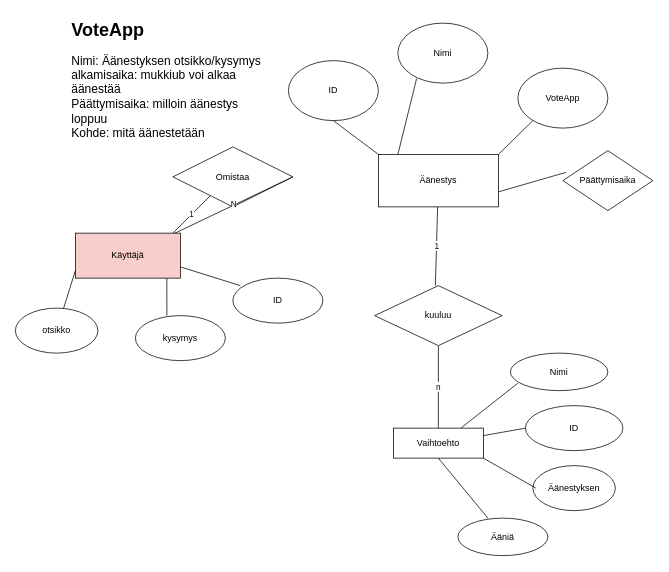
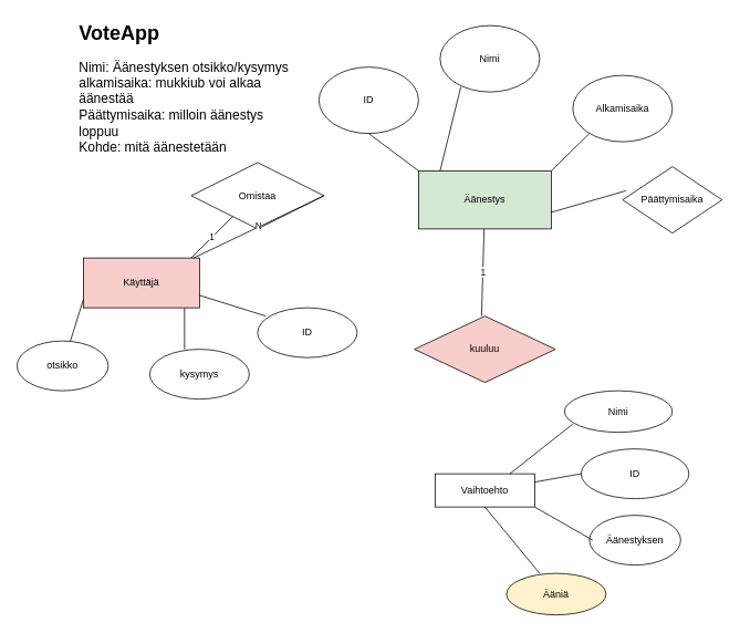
  <mxCell id="0" />
  <mxCell id="1" parent="0" />
  <mxCell id="2" value="ID" style="ellipse;whiteSpace=wrap;html=1;" vertex="1" parent="1"><mxGeometry x="384" y="80" width="120" height="80" as="geometry" /></mxCell>
  <mxCell id="3" value="Nimi" style="ellipse;whiteSpace=wrap;html=1;" vertex="1" parent="1"><mxGeometry x="530" y="30" width="120" height="80" as="geometry" /></mxCell>
- <mxCell id="4" value="VoteApp" style="ellipse;whiteSpace=wrap;html=1;" vertex="1" parent="1"><mxGeometry x="690" y="90" width="120" height="80" as="geometry" /></mxCell>
+ <mxCell id="4" value="Alkamisaika" style="ellipse;whiteSpace=wrap;html=1;" vertex="1" parent="1"><mxGeometry x="690" y="90" width="120" height="80" as="geometry" /></mxCell>
  <mxCell id="5" value="Päättymisaika" style="rhombus;whiteSpace=wrap;html=1;" vertex="1" parent="1"><mxGeometry x="750" y="200" width="120" height="80" as="geometry" /></mxCell>
- <mxCell id="6" value="Äänestys" style="rounded=0;whiteSpace=wrap;html=1;" vertex="1" parent="1"><mxGeometry x="504" y="205" width="160" height="70" as="geometry" /></mxCell>
+ <mxCell id="6" value="Äänestys" style="rounded=0;whiteSpace=wrap;html=1;fillColor=#d5e8d4;" vertex="1" parent="1"><mxGeometry x="504" y="205" width="160" height="70" as="geometry" /></mxCell>
  <mxCell id="7" value="&lt;h1&gt;VoteApp&lt;/h1&gt;&lt;div&gt;&lt;font size=&quot;3&quot;&gt;Nimi: Äänestyksen otsikko/kysymys&lt;/font&gt;&lt;/div&gt;&lt;div&gt;&lt;font size=&quot;3&quot;&gt;alkamisaika: mukkiub voi alkaa äänestää&lt;/font&gt;&lt;/div&gt;&lt;div&gt;&lt;font size=&quot;3&quot;&gt;Päättymisaika: milloin äänestys loppuu&lt;/font&gt;&lt;/div&gt;&lt;div&gt;&lt;font size=&quot;3&quot;&gt;Kohde: mitä äänestetään&amp;nbsp;&lt;/font&gt;&lt;/div&gt;" style="text;html=1;strokeColor=none;fillColor=none;spacing=5;spacingTop=-20;whiteSpace=wrap;overflow=hidden;rounded=0;" vertex="1" parent="1"><mxGeometry y="20" width="270" height="180" as="geometry" x="90" /></mxCell>
  <mxCell id="8" value="" style="endArrow=none;html=1;entryX=0.5;entryY=1;entryDx=0;entryDy=0;exitX=0;exitY=0;exitDx=0;exitDy=0;" edge="1" parent="1" source="6" target="2"><mxGeometry width="50" height="50" relative="1" as="geometry"><mxPoint x="480" y="360" as="sourcePoint" /><mxPoint x="470" y="320" as="targetPoint" /></mxGeometry></mxCell>
  <mxCell id="9" value="" style="endArrow=none;html=1;entryX=0.208;entryY=0.925;entryDx=0;entryDy=0;entryPerimeter=0;" edge="1" parent="1" target="3"><mxGeometry width="50" height="50" relative="1" as="geometry"><mxPoint x="530" y="205" as="sourcePoint" /><mxPoint x="580" y="155" as="targetPoint" /></mxGeometry></mxCell>
  <mxCell id="10" value="" style="endArrow=none;html=1;exitX=1;exitY=0;exitDx=0;exitDy=0;" edge="1" parent="1" source="6"><mxGeometry width="50" height="50" relative="1" as="geometry"><mxPoint x="670" y="200" as="sourcePoint" /><mxPoint x="710" y="160" as="targetPoint" /></mxGeometry></mxCell>
  <mxCell id="11" value="" style="endArrow=none;html=1;entryX=0.033;entryY=0.363;entryDx=0;entryDy=0;entryPerimeter=0;" edge="1" parent="1" target="5"><mxGeometry width="50" height="50" relative="1" as="geometry"><mxPoint x="664" y="255" as="sourcePoint" /><mxPoint x="714" y="205" as="targetPoint" /></mxGeometry></mxCell>
- <mxCell id="12" value="kuuluu" style="rhombus;whiteSpace=wrap;html=1;" vertex="1" parent="1"><mxGeometry x="499" y="380" width="170" height="80" as="geometry" /></mxCell>
+ <mxCell id="12" value="kuuluu" style="rhombus;whiteSpace=wrap;html=1;fillColor=#f8cecc;" vertex="1" parent="1"><mxGeometry x="499" y="380" width="170" height="80" as="geometry" /></mxCell>
  <mxCell id="13" value="1" style="endArrow=none;html=1;" edge="1" parent="1" target="6"><mxGeometry width="50" height="50" relative="1" as="geometry"><mxPoint x="580" y="380" as="sourcePoint" /><mxPoint x="630" y="330" as="targetPoint" /></mxGeometry></mxCell>
  <mxCell id="14" value="Vaihtoehto" style="rounded=0;whiteSpace=wrap;html=1;" vertex="1" parent="1"><mxGeometry x="524" y="570" width="120" height="40" as="geometry" /></mxCell>
- <mxCell id="15" value="n" style="endArrow=none;html=1;exitX=0.5;exitY=0;exitDx=0;exitDy=0;" edge="1" parent="1" source="14" target="12"><mxGeometry width="50" height="50" relative="1" as="geometry"><mxPoint x="540" y="510" as="sourcePoint" /><mxPoint x="590" y="460" as="targetPoint" /></mxGeometry></mxCell>
  <mxCell id="16" value="Nimi" style="ellipse;whiteSpace=wrap;html=1;" vertex="1" parent="1"><mxGeometry x="680" y="470" width="130" height="50" as="geometry" /></mxCell>
  <mxCell id="17" value="ID" style="ellipse;whiteSpace=wrap;html=1;" vertex="1" parent="1"><mxGeometry x="700" y="540" width="130" height="60" as="geometry" /></mxCell>
- <mxCell id="18" value="Ääniä" style="ellipse;whiteSpace=wrap;html=1;" vertex="1" parent="1"><mxGeometry x="610" y="690" width="120" height="50" as="geometry" /></mxCell>
+ <mxCell id="18" value="Ääniä" style="ellipse;whiteSpace=wrap;html=1;fillColor=#fff2cc;" vertex="1" parent="1"><mxGeometry x="610" y="690" width="120" height="50" as="geometry" /></mxCell>
  <mxCell id="19" value="Äänestyksen" style="ellipse;whiteSpace=wrap;html=1;" vertex="1" parent="1"><mxGeometry x="710" y="620" width="110" height="60" as="geometry" /></mxCell>
  <mxCell id="20" value="" style="endArrow=none;html=1;entryX=0.5;entryY=1;entryDx=0;entryDy=0;" edge="1" parent="1" target="14"><mxGeometry width="50" height="50" relative="1" as="geometry"><mxPoint x="650" y="690" as="sourcePoint" /><mxPoint x="700" y="640" as="targetPoint" /></mxGeometry></mxCell>
  <mxCell id="21" value="" style="endArrow=none;html=1;exitX=1;exitY=1;exitDx=0;exitDy=0;" edge="1" parent="1" source="14"><mxGeometry width="50" height="50" relative="1" as="geometry"><mxPoint x="664" y="700" as="sourcePoint" /><mxPoint x="714" y="650" as="targetPoint" /></mxGeometry></mxCell>
  <mxCell id="22" value="" style="endArrow=none;html=1;exitX=1;exitY=0.25;exitDx=0;exitDy=0;" edge="1" parent="1" source="14"><mxGeometry width="50" height="50" relative="1" as="geometry"><mxPoint x="650" y="620" as="sourcePoint" /><mxPoint x="700" y="570" as="targetPoint" /></mxGeometry></mxCell>
  <mxCell id="23" value="Käyttäjä" style="rounded=0;whiteSpace=wrap;html=1;fillColor=#f8cecc;" vertex="1" parent="1"><mxGeometry x="100" y="310" width="140" height="60" as="geometry" /></mxCell>
  <mxCell id="24" value="Omistaa" style="rhombus;whiteSpace=wrap;html=1;" vertex="1" parent="1"><mxGeometry x="230" y="195" width="160" height="80" as="geometry" /></mxCell>
  <mxCell id="25" value="1" style="endArrow=none;html=1;" edge="1" parent="1"><mxGeometry width="50" height="50" relative="1" as="geometry"><mxPoint x="230" y="310" as="sourcePoint" /><mxPoint x="280" y="260" as="targetPoint" /></mxGeometry></mxCell>
  <mxCell id="26" value="ID" style="ellipse;whiteSpace=wrap;html=1;" vertex="1" parent="1"><mxGeometry x="310" y="370" width="120" height="60" as="geometry" /></mxCell>
  <mxCell id="27" value="kysymys" style="ellipse;whiteSpace=wrap;html=1;" vertex="1" parent="1"><mxGeometry x="180" y="420" width="120" height="60" as="geometry" /></mxCell>
  <mxCell id="28" value="otsikko" style="ellipse;whiteSpace=wrap;html=1;" vertex="1" parent="1"><mxGeometry x="20" y="410" width="110" height="60" as="geometry" /></mxCell>
  <mxCell id="29" value="" style="endArrow=none;html=1;" edge="1" parent="1" source="28"><mxGeometry width="50" height="50" relative="1" as="geometry"><mxPoint x="50" y="410" as="sourcePoint" /><mxPoint x="100" y="360" as="targetPoint" /></mxGeometry></mxCell>
  <mxCell id="30" value="" style="endArrow=none;html=1;entryX=0.871;entryY=1;entryDx=0;entryDy=0;entryPerimeter=0;" edge="1" parent="1" target="23"><mxGeometry width="50" height="50" relative="1" as="geometry"><mxPoint x="222" y="420" as="sourcePoint" /><mxPoint x="250" y="375" as="targetPoint" /></mxGeometry></mxCell>
  <mxCell id="31" value="" style="endArrow=none;html=1;entryX=1;entryY=0.75;entryDx=0;entryDy=0;" edge="1" parent="1" target="23"><mxGeometry width="50" height="50" relative="1" as="geometry"><mxPoint x="320" y="380" as="sourcePoint" /><mxPoint x="370" y="330" as="targetPoint" /></mxGeometry></mxCell>
  <mxCell id="32" value="N" style="endArrow=none;html=1;exitX=1;exitY=0.5;exitDx=0;exitDy=0;" edge="1" parent="1" source="24" target="23"><mxGeometry width="50" height="50" relative="1" as="geometry"><mxPoint x="390" y="240" as="sourcePoint" /><mxPoint x="440" y="190" as="targetPoint" /></mxGeometry></mxCell>
  <mxCell id="33" value="" style="endArrow=none;html=1;exitX=0.75;exitY=0;exitDx=0;exitDy=0;" edge="1" parent="1" source="14"><mxGeometry width="50" height="50" relative="1" as="geometry"><mxPoint x="640" y="560" as="sourcePoint" /><mxPoint x="690" y="510" as="targetPoint" /></mxGeometry></mxCell>
